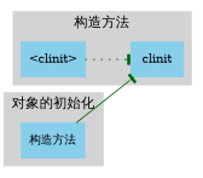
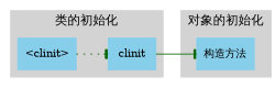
  digraph {
    compound=true
    newrank=true
    rankdir=LR
    node [color=skyblue fontsize=12 shape=box style=filled]
    edge [arrowhead=tee color=darkgreen fontsize=12]
    n1 [label="<clinit>"]
    n2 [label=clinit]
    n3 [label="构造方法"]
    subgraph cluster_1 {
      color=lightgrey
-     label="构造方法"
+     label="类的初始化"
      style=filled
      n1
      n2
    }
    subgraph cluster_2 {
      color=lightgrey
      label="对象的初始化"
      style=filled
      n3
    }
    n1 -> n2 [style=dotted]
-   n3 -> n2 [style=solid]
+   n2 -> n3 [style=solid]
  }
